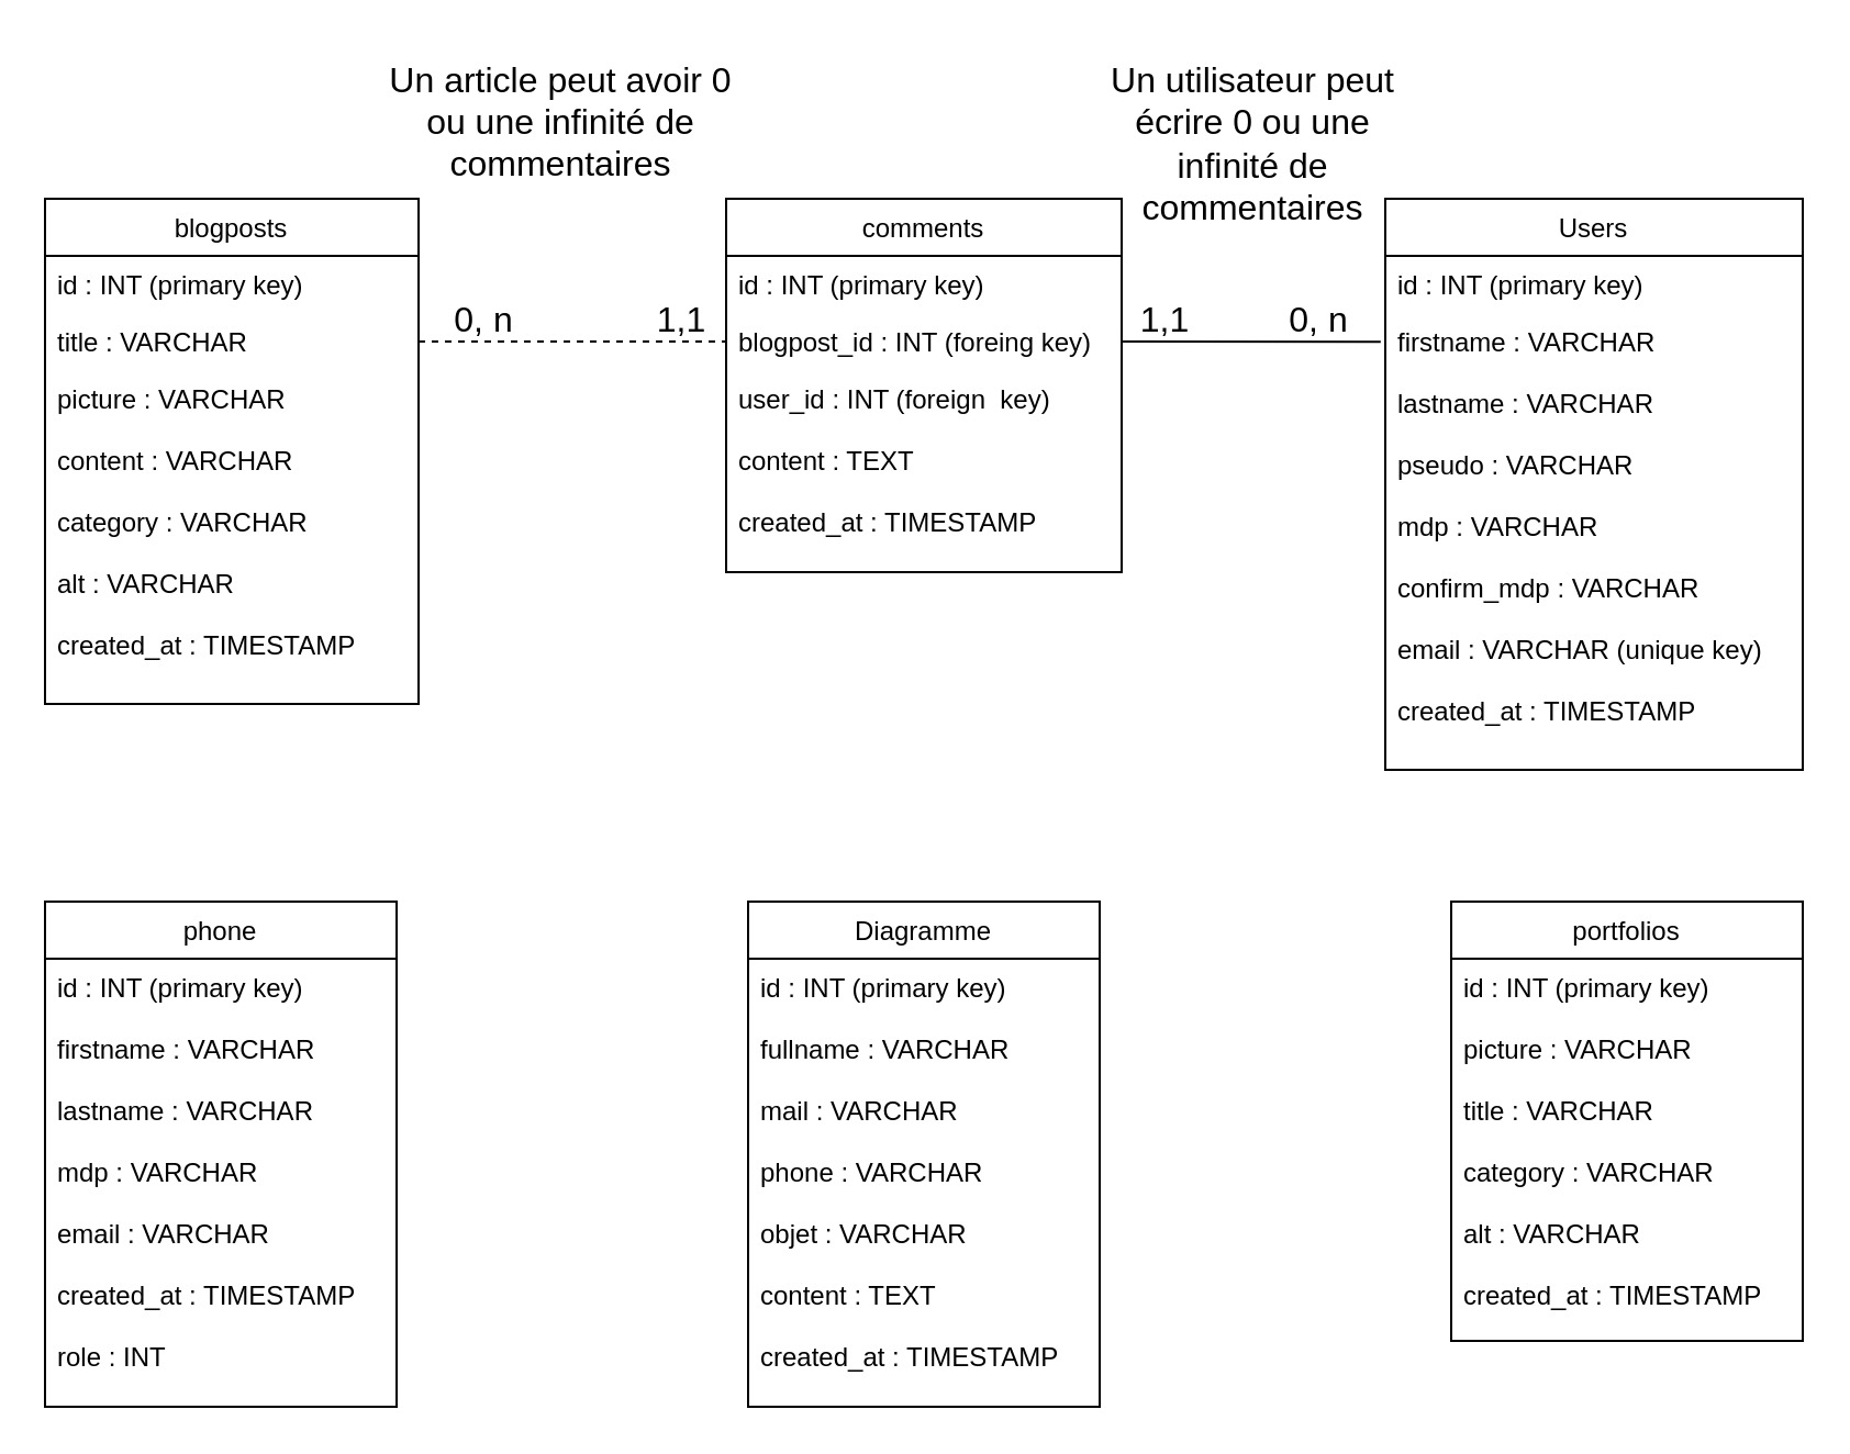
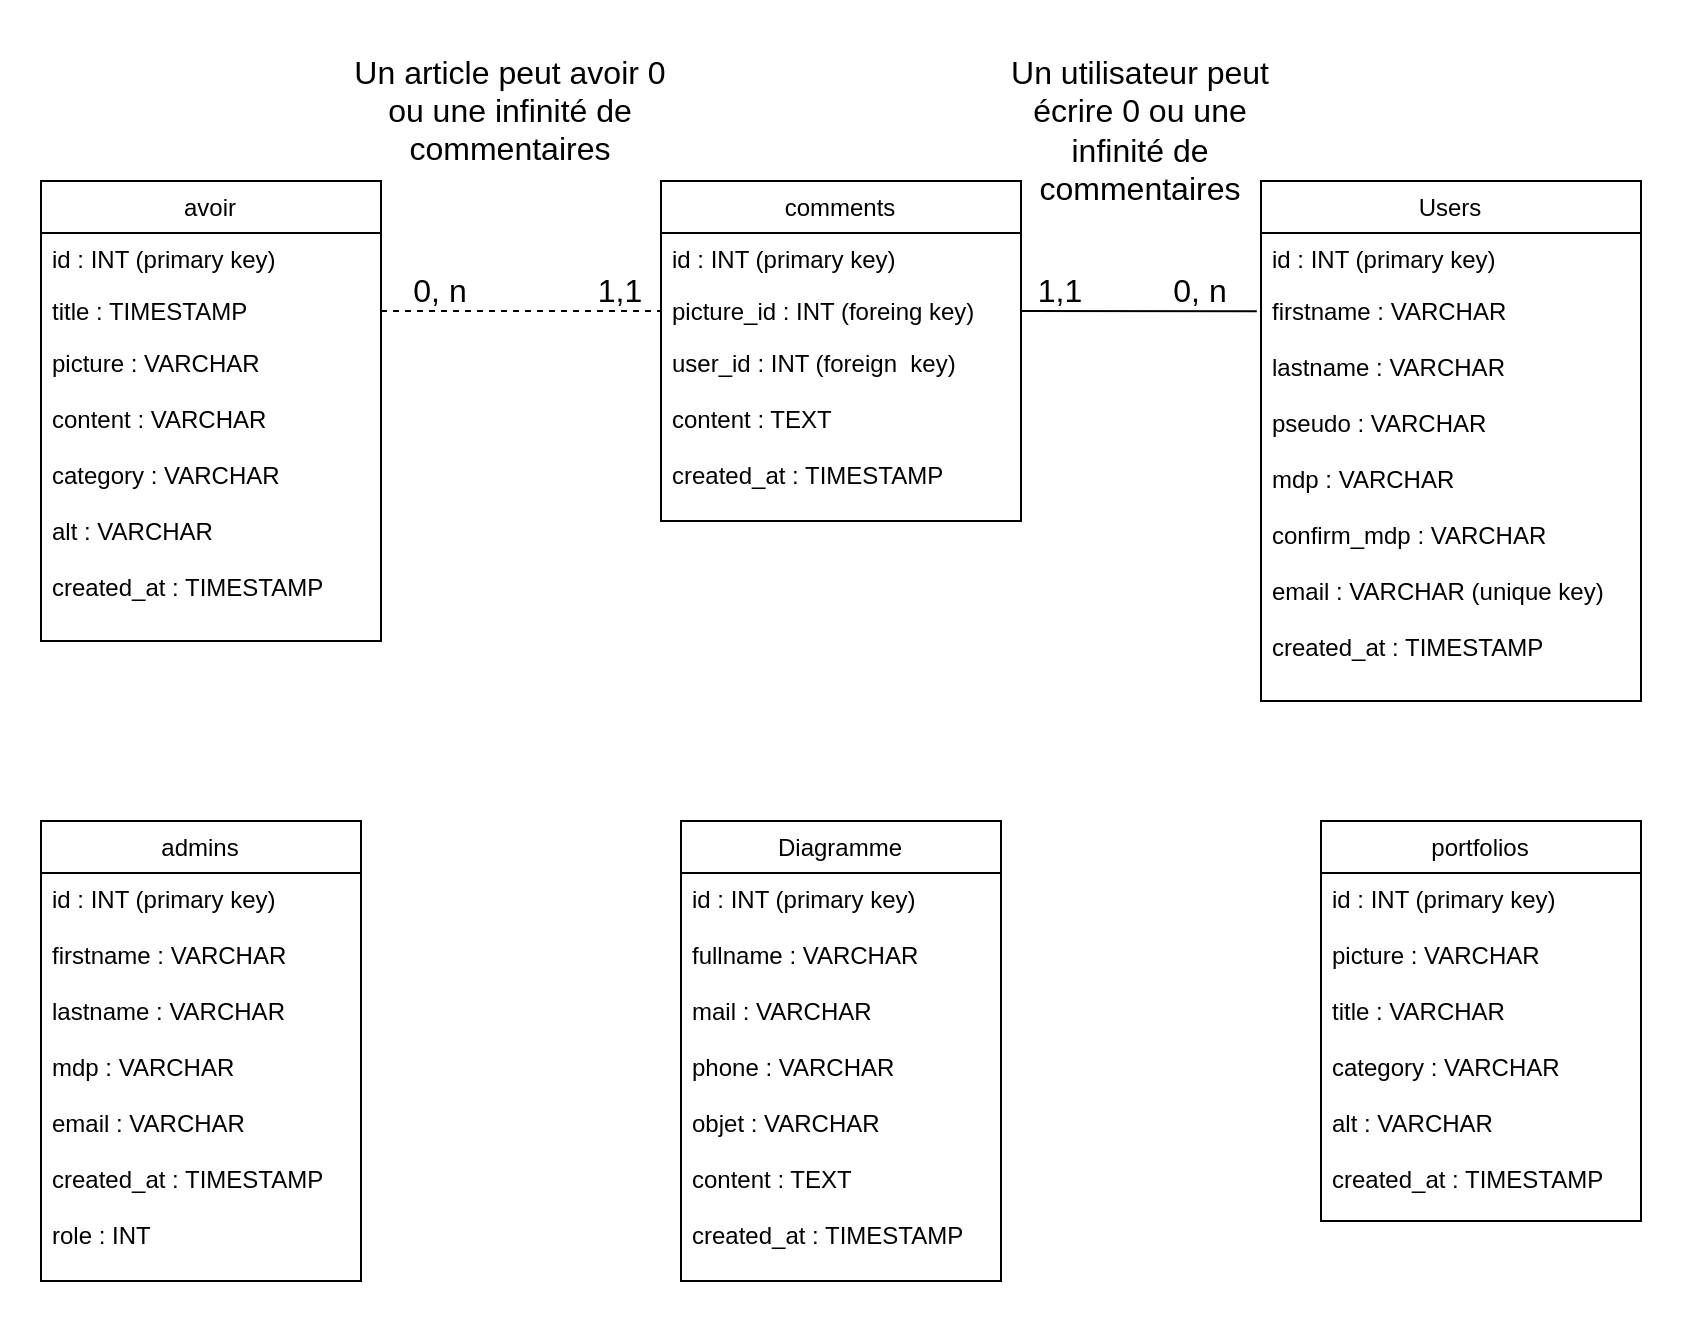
  <mxCell id="0" />
  <mxCell id="1" parent="0" />
- <mxCell id="2" value="blogposts" style="swimlane;fontStyle=0;childLayout=stackLayout;horizontal=1;startSize=26;fillColor=none;horizontalStack=0;resizeParent=1;resizeParentMax=0;resizeLast=0;collapsible=1;marginBottom=0;" parent="1" vertex="1"><mxGeometry y="90" width="170" height="230" as="geometry" x="20" /></mxCell>
+ <mxCell id="2" value="avoir" style="swimlane;fontStyle=0;childLayout=stackLayout;horizontal=1;startSize=26;fillColor=none;horizontalStack=0;resizeParent=1;resizeParentMax=0;resizeLast=0;collapsible=1;marginBottom=0;" parent="1" vertex="1"><mxGeometry y="90" width="170" height="230" as="geometry" x="20" /></mxCell>
  <mxCell id="3" value="id : INT (primary key)" style="text;strokeColor=none;fillColor=none;align=left;verticalAlign=top;spacingLeft=4;spacingRight=4;overflow=hidden;rotatable=0;points=[[0,0.5],[1,0.5]];portConstraint=eastwest;" parent="2" vertex="1"><mxGeometry y="26" width="170" height="26" as="geometry" /></mxCell>
- <mxCell id="4" value="title : VARCHAR" style="text;strokeColor=none;fillColor=none;align=left;verticalAlign=top;spacingLeft=4;spacingRight=4;overflow=hidden;rotatable=0;points=[[0,0.5],[1,0.5]];portConstraint=eastwest;" parent="2" vertex="1"><mxGeometry y="52" width="170" height="26" as="geometry" /></mxCell>
+ <mxCell id="4" value="title : TIMESTAMP" style="text;strokeColor=none;fillColor=none;align=left;verticalAlign=top;spacingLeft=4;spacingRight=4;overflow=hidden;rotatable=0;points=[[0,0.5],[1,0.5]];portConstraint=eastwest;" parent="2" vertex="1"><mxGeometry y="52" width="170" height="26" as="geometry" /></mxCell>
  <mxCell id="5" value="picture : VARCHAR&#10;&#10;content : VARCHAR&#10;&#10;category : VARCHAR&#10;&#10;alt : VARCHAR&#10;&#10;created_at : TIMESTAMP" style="text;strokeColor=none;fillColor=none;align=left;verticalAlign=top;spacingLeft=4;spacingRight=4;overflow=hidden;rotatable=0;points=[[0,0.5],[1,0.5]];portConstraint=eastwest;" parent="2" vertex="1"><mxGeometry y="78" width="170" height="152" as="geometry" /></mxCell>
  <mxCell id="6" value="comments" style="swimlane;fontStyle=0;childLayout=stackLayout;horizontal=1;startSize=26;fillColor=none;horizontalStack=0;resizeParent=1;resizeParentMax=0;resizeLast=0;collapsible=1;marginBottom=0;" parent="1" vertex="1"><mxGeometry x="330" y="90" width="180" height="170" as="geometry" /></mxCell>
  <mxCell id="7" value="id : INT (primary key)" style="text;strokeColor=none;fillColor=none;align=left;verticalAlign=top;spacingLeft=4;spacingRight=4;overflow=hidden;rotatable=0;points=[[0,0.5],[1,0.5]];portConstraint=eastwest;" parent="6" vertex="1"><mxGeometry y="26" width="180" height="26" as="geometry" /></mxCell>
- <mxCell id="8" value="blogpost_id : INT (foreing key)" style="text;strokeColor=none;fillColor=none;align=left;verticalAlign=top;spacingLeft=4;spacingRight=4;overflow=hidden;rotatable=0;points=[[0,0.5],[1,0.5]];portConstraint=eastwest;" parent="6" vertex="1"><mxGeometry y="52" width="180" height="26" as="geometry" /></mxCell>
+ <mxCell id="8" value="picture_id : INT (foreing key)" style="text;strokeColor=none;fillColor=none;align=left;verticalAlign=top;spacingLeft=4;spacingRight=4;overflow=hidden;rotatable=0;points=[[0,0.5],[1,0.5]];portConstraint=eastwest;" parent="6" vertex="1"><mxGeometry y="52" width="180" height="26" as="geometry" /></mxCell>
  <mxCell id="9" value="user_id : INT (foreign  key)&#10;&#10;content : TEXT&#10;&#10;created_at : TIMESTAMP" style="text;strokeColor=none;fillColor=none;align=left;verticalAlign=top;spacingLeft=4;spacingRight=4;overflow=hidden;rotatable=0;points=[[0,0.5],[1,0.5]];portConstraint=eastwest;" parent="6" vertex="1"><mxGeometry y="78" width="180" height="92" as="geometry" /></mxCell>
- <mxCell id="10" value="phone" style="swimlane;fontStyle=0;childLayout=stackLayout;horizontal=1;startSize=26;fillColor=none;horizontalStack=0;resizeParent=1;resizeParentMax=0;resizeLast=0;collapsible=1;marginBottom=0;" parent="1" vertex="1"><mxGeometry y="410" width="160" height="230" as="geometry" x="20" /></mxCell>
+ <mxCell id="10" value="admins" style="swimlane;fontStyle=0;childLayout=stackLayout;horizontal=1;startSize=26;fillColor=none;horizontalStack=0;resizeParent=1;resizeParentMax=0;resizeLast=0;collapsible=1;marginBottom=0;" parent="1" vertex="1"><mxGeometry y="410" width="160" height="230" as="geometry" x="20" /></mxCell>
  <mxCell id="11" value="id : INT (primary key)&#10;&#10;firstname : VARCHAR&#10;&#10;lastname : VARCHAR&#10;&#10;mdp : VARCHAR&#10;&#10;email : VARCHAR&#10;&#10;created_at : TIMESTAMP&#10;&#10;role : INT" style="text;strokeColor=none;fillColor=none;align=left;verticalAlign=top;spacingLeft=4;spacingRight=4;overflow=hidden;rotatable=0;points=[[0,0.5],[1,0.5]];portConstraint=eastwest;" parent="10" vertex="1"><mxGeometry y="26" width="160" height="204" as="geometry" /></mxCell>
  <mxCell id="12" value="Users" style="swimlane;fontStyle=0;childLayout=stackLayout;horizontal=1;startSize=26;fillColor=none;horizontalStack=0;resizeParent=1;resizeParentMax=0;resizeLast=0;collapsible=1;marginBottom=0;" parent="1" vertex="1"><mxGeometry x="630" y="90" width="190" height="260" as="geometry" /></mxCell>
  <mxCell id="13" value="id : INT (primary key)" style="text;strokeColor=none;fillColor=none;align=left;verticalAlign=top;spacingLeft=4;spacingRight=4;overflow=hidden;rotatable=0;points=[[0,0.5],[1,0.5]];portConstraint=eastwest;" parent="12" vertex="1"><mxGeometry y="26" width="190" height="26" as="geometry" /></mxCell>
  <mxCell id="14" value="firstname : VARCHAR&#10;&#10;lastname : VARCHAR&#10;&#10;pseudo : VARCHAR&#10;&#10;mdp : VARCHAR&#10;&#10;confirm_mdp : VARCHAR&#10;&#10;email : VARCHAR (unique key)&#10;&#10;created_at : TIMESTAMP" style="text;strokeColor=none;fillColor=none;align=left;verticalAlign=top;spacingLeft=4;spacingRight=4;overflow=hidden;rotatable=0;points=[[0,0.5],[1,0.5]];portConstraint=eastwest;" parent="12" vertex="1"><mxGeometry y="52" width="190" height="208" as="geometry" /></mxCell>
  <mxCell id="15" value="portfolios" style="swimlane;fontStyle=0;childLayout=stackLayout;horizontal=1;startSize=26;fillColor=none;horizontalStack=0;resizeParent=1;resizeParentMax=0;resizeLast=0;collapsible=1;marginBottom=0;" parent="1" vertex="1"><mxGeometry x="660" y="410" width="160" height="200" as="geometry" /></mxCell>
  <mxCell id="16" value="id : INT (primary key)&#10;&#10;picture : VARCHAR&#10;&#10;title : VARCHAR&#10;&#10;category : VARCHAR&#10;&#10;alt : VARCHAR&#10;&#10;created_at : TIMESTAMP" style="text;strokeColor=none;fillColor=none;align=left;verticalAlign=top;spacingLeft=4;spacingRight=4;overflow=hidden;rotatable=0;points=[[0,0.5],[1,0.5]];portConstraint=eastwest;" parent="15" vertex="1"><mxGeometry y="26" width="160" height="174" as="geometry" /></mxCell>
  <mxCell id="17" value="Diagramme" style="swimlane;fontStyle=0;childLayout=stackLayout;horizontal=1;startSize=26;fillColor=none;horizontalStack=0;resizeParent=1;resizeParentMax=0;resizeLast=0;collapsible=1;marginBottom=0;" parent="1" vertex="1"><mxGeometry x="340" y="410" width="160" height="230" as="geometry" /></mxCell>
  <mxCell id="18" value="id : INT (primary key)&#10;&#10;fullname : VARCHAR&#10;&#10;mail : VARCHAR&#10;&#10;phone : VARCHAR&#10;&#10;objet : VARCHAR&#10;&#10;content : TEXT&#10;&#10;created_at : TIMESTAMP" style="text;strokeColor=none;fillColor=none;align=left;verticalAlign=top;spacingLeft=4;spacingRight=4;overflow=hidden;rotatable=0;points=[[0,0.5],[1,0.5]];portConstraint=eastwest;" parent="17" vertex="1"><mxGeometry y="26" width="160" height="204" as="geometry" /></mxCell>
  <mxCell id="19" value="" style="endArrow=none;html=1;rounded=0;fontSize=16;exitX=1;exitY=0.5;exitDx=0;exitDy=0;entryX=0;entryY=0.5;entryDx=0;entryDy=0;dashed=1;" edge="1" parent="1" source="4" target="8"><mxGeometry width="50" height="50" relative="1" as="geometry"><mxPoint x="240" y="230" as="sourcePoint" /><mxPoint x="290" y="210" as="targetPoint" /></mxGeometry></mxCell>
  <mxCell id="20" value="" style="endArrow=none;html=1;rounded=0;fontSize=16;entryX=-0.011;entryY=0.063;entryDx=0;entryDy=0;entryPerimeter=0;exitX=1;exitY=0.5;exitDx=0;exitDy=0;" edge="1" parent="1" source="8" target="14"><mxGeometry width="50" height="50" relative="1" as="geometry"><mxPoint x="410" y="250" as="sourcePoint" /><mxPoint x="460" y="200" as="targetPoint" /></mxGeometry></mxCell>
  <mxCell id="21" value="0, n" style="text;html=1;strokeColor=none;fillColor=none;align=center;verticalAlign=middle;whiteSpace=wrap;rounded=0;fontSize=16;" vertex="1" parent="1"><mxGeometry x="570" y="130" width="60" height="30" as="geometry" /></mxCell>
  <mxCell id="22" value="1,1" style="text;html=1;strokeColor=none;fillColor=none;align=center;verticalAlign=middle;whiteSpace=wrap;rounded=0;fontSize=16;" vertex="1" parent="1"><mxGeometry x="500" y="130" width="60" height="30" as="geometry" /></mxCell>
  <mxCell id="23" value="1,1" style="text;html=1;strokeColor=none;fillColor=none;align=center;verticalAlign=middle;whiteSpace=wrap;rounded=0;fontSize=16;" vertex="1" parent="1"><mxGeometry x="280" y="130" width="60" height="30" as="geometry" /></mxCell>
  <mxCell id="24" value="0, n" style="text;html=1;strokeColor=none;fillColor=none;align=center;verticalAlign=middle;whiteSpace=wrap;rounded=0;fontSize=16;" vertex="1" parent="1"><mxGeometry x="190" y="130" width="60" height="30" as="geometry" /></mxCell>
  <mxCell id="25" value="Un article peut avoir 0 ou une infinité de commentaires" style="text;html=1;strokeColor=none;fillColor=none;align=center;verticalAlign=middle;whiteSpace=wrap;rounded=0;fontSize=16;" vertex="1" parent="1"><mxGeometry x="170" y="40" width="170" height="30" as="geometry" /></mxCell>
  <mxCell id="26" value="Un utilisateur peut écrire 0 ou une infinité de commentaires" style="text;html=1;strokeColor=none;fillColor=none;align=center;verticalAlign=middle;whiteSpace=wrap;rounded=0;fontSize=16;" vertex="1" parent="1"><mxGeometry x="500" y="20" width="140" height="90" as="geometry" /></mxCell>
